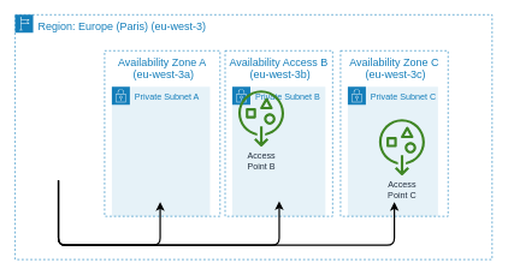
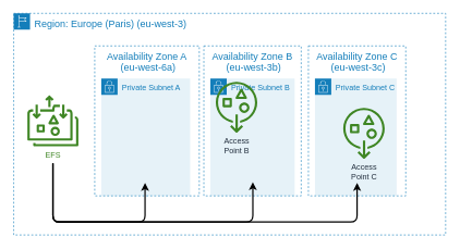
  <mxCell id="0" />
  <mxCell id="1" parent="0" />
  <mxCell id="2" value="Region: Europe (Paris) (eu-west-3)" style="points=[[0,0],[0.25,0],[0.5,0],[0.75,0],[1,0],[1,0.25],[1,0.5],[1,0.75],[1,1],[0.75,1],[0.5,1],[0.25,1],[0,1],[0,0.75],[0,0.5],[0,0.25]];outlineConnect=0;gradientColor=none;html=1;whiteSpace=wrap;fontSize=15;fontStyle=0;container=1;pointerEvents=0;collapsible=0;recursiveResize=0;shape=mxgraph.aws4.group;grIcon=mxgraph.aws4.group_region;strokeColor=#147EBA;fillColor=none;verticalAlign=top;align=left;spacingLeft=30;fontColor=#147EBA;dashed=1;" vertex="1" parent="1"><mxGeometry x="20" y="20" width="661" height="340" as="geometry" /></mxCell>
+ <mxCell id="3" value="EFS&lt;br&gt;" style="sketch=0;outlineConnect=0;fontColor=#3F8624;gradientColor=none;fillColor=#3F8624;strokeColor=none;dashed=0;verticalLabelPosition=bottom;verticalAlign=top;align=center;html=1;fontSize=12;fontStyle=0;aspect=fixed;pointerEvents=1;shape=mxgraph.aws4.elastic_file_system_standard;" parent="2" vertex="1"><mxGeometry x="21" y="126" width="78" height="78" as="geometry" /></mxCell>
  <mxCell id="4" value="Private Subnet A" style="points=[[0,0],[0.25,0],[0.5,0],[0.75,0],[1,0],[1,0.25],[1,0.5],[1,0.75],[1,1],[0.75,1],[0.5,1],[0.25,1],[0,1],[0,0.75],[0,0.5],[0,0.25]];outlineConnect=0;gradientColor=none;html=1;whiteSpace=wrap;fontSize=12;fontStyle=0;container=1;pointerEvents=0;collapsible=0;recursiveResize=0;shape=mxgraph.aws4.group;grIcon=mxgraph.aws4.group_security_group;grStroke=0;strokeColor=#147EBA;fillColor=#E6F2F8;verticalAlign=top;align=left;spacingLeft=30;fontColor=#147EBA;dashed=0;" vertex="1" parent="2"><mxGeometry x="134" y="100" width="136" height="180" as="geometry" /></mxCell>
- <mxCell id="5" value="Availability Zone A&#10; (eu-west-3a)" style="fillColor=none;strokeColor=#147EBA;dashed=1;verticalAlign=top;fontStyle=0;fontColor=#147EBA;fontSize=15;" vertex="1" parent="4"><mxGeometry x="-10" y="-50" width="160" height="230" as="geometry" /></mxCell>
+ <mxCell id="5" value="Availability Zone A&#10; (eu-west-6a)" style="fillColor=none;strokeColor=#147EBA;dashed=1;verticalAlign=top;fontStyle=0;fontColor=#147EBA;fontSize=15;" vertex="1" parent="4"><mxGeometry x="-10" y="-50" width="160" height="230" as="geometry" /></mxCell>
  <mxCell id="6" value="Private Subnet C" style="points=[[0,0],[0.25,0],[0.5,0],[0.75,0],[1,0],[1,0.25],[1,0.5],[1,0.75],[1,1],[0.75,1],[0.5,1],[0.25,1],[0,1],[0,0.75],[0,0.5],[0,0.25]];outlineConnect=0;gradientColor=none;html=1;whiteSpace=wrap;fontSize=12;fontStyle=0;container=1;pointerEvents=0;collapsible=0;recursiveResize=0;shape=mxgraph.aws4.group;grIcon=mxgraph.aws4.group_security_group;grStroke=0;strokeColor=#147EBA;fillColor=#E6F2F8;verticalAlign=top;align=left;spacingLeft=30;fontColor=#147EBA;dashed=0;" vertex="1" parent="2"><mxGeometry x="461" y="100" width="125" height="180" as="geometry" /></mxCell>
  <mxCell id="7" value="Access&lt;br&gt;Point C" style="sketch=0;outlineConnect=0;fontColor=#232F3E;gradientColor=none;fillColor=#3F8624;strokeColor=none;dashed=0;verticalLabelPosition=bottom;verticalAlign=top;align=center;html=1;fontSize=12;fontStyle=0;aspect=fixed;pointerEvents=1;shape=mxgraph.aws4.general_access_points;" vertex="1" parent="6"><mxGeometry x="42.5" y="45" width="65" height="78" as="geometry" /></mxCell>
  <mxCell id="8" value="Private Subnet B" style="points=[[0,0],[0.25,0],[0.5,0],[0.75,0],[1,0],[1,0.25],[1,0.5],[1,0.75],[1,1],[0.75,1],[0.5,1],[0.25,1],[0,1],[0,0.75],[0,0.5],[0,0.25]];outlineConnect=0;gradientColor=none;html=1;whiteSpace=wrap;fontSize=12;fontStyle=0;container=1;pointerEvents=0;collapsible=0;recursiveResize=0;shape=mxgraph.aws4.group;grIcon=mxgraph.aws4.group_security_group;grStroke=0;strokeColor=#147EBA;fillColor=#E6F2F8;verticalAlign=top;align=left;spacingLeft=30;fontColor=#147EBA;dashed=0;" vertex="1" parent="2"><mxGeometry x="301" y="100" width="129" height="180" as="geometry" /></mxCell>
  <mxCell id="9" value="Access&lt;br&gt;Point B" style="sketch=0;outlineConnect=0;fontColor=#232F3E;gradientColor=none;fillColor=#3F8624;strokeColor=none;dashed=0;verticalLabelPosition=bottom;verticalAlign=top;align=center;html=1;fontSize=12;fontStyle=0;aspect=fixed;pointerEvents=1;shape=mxgraph.aws4.general_access_points;" vertex="1" parent="8"><mxGeometry x="7.5" y="5" width="65" height="78" as="geometry" /></mxCell>
- <mxCell id="10" value="Availability Access B&#10; (eu-west-3b)" style="fillColor=none;strokeColor=#147EBA;dashed=1;verticalAlign=top;fontStyle=0;fontColor=#147EBA;fontSize=15;" vertex="1" parent="2"><mxGeometry x="291" y="50" width="149" height="230" as="geometry" /></mxCell>
+ <mxCell id="10" value="Availability Zone B&#10; (eu-west-3b)" style="fillColor=none;strokeColor=#147EBA;dashed=1;verticalAlign=top;fontStyle=0;fontColor=#147EBA;fontSize=15;" vertex="1" parent="2"><mxGeometry x="291" y="50" width="149" height="230" as="geometry" /></mxCell>
  <mxCell id="11" value="Availability Zone C&#10; (eu-west-3c)" style="fillColor=none;strokeColor=#147EBA;dashed=1;verticalAlign=top;fontStyle=0;fontColor=#147EBA;fontSize=15;" vertex="1" parent="2"><mxGeometry x="451" y="50" width="149" height="230" as="geometry" /></mxCell>
  <mxCell id="12" style="edgeStyle=orthogonalEdgeStyle;html=1;fontSize=15;fontColor=#3F8624;strokeWidth=2;" edge="1" parent="2"><mxGeometry relative="1" as="geometry"><mxPoint x="60" y="230" as="sourcePoint" /><mxPoint x="366" y="259" as="targetPoint" /><Array as="points"><mxPoint x="60" y="320" /><mxPoint x="366" y="320" /></Array></mxGeometry></mxCell>
  <mxCell id="13" style="edgeStyle=orthogonalEdgeStyle;html=1;fontSize=15;fontColor=#3F8624;strokeWidth=2;" edge="1" parent="2"><mxGeometry relative="1" as="geometry"><mxPoint x="60" y="230" as="sourcePoint" /><mxPoint x="201" y="260" as="targetPoint" /><Array as="points"><mxPoint x="60" y="320" /><mxPoint x="201" y="320" /></Array></mxGeometry></mxCell>
  <mxCell id="14" style="edgeStyle=orthogonalEdgeStyle;html=1;fontSize=15;fontColor=#3F8624;strokeWidth=2;entryX=0.5;entryY=1;entryDx=0;entryDy=0;" edge="1" parent="2"><mxGeometry relative="1" as="geometry"><mxPoint x="60" y="230" as="sourcePoint" /><mxPoint x="525.5" y="260" as="targetPoint" /><Array as="points"><mxPoint x="60" y="320" /><mxPoint x="526" y="320" /></Array></mxGeometry></mxCell>
